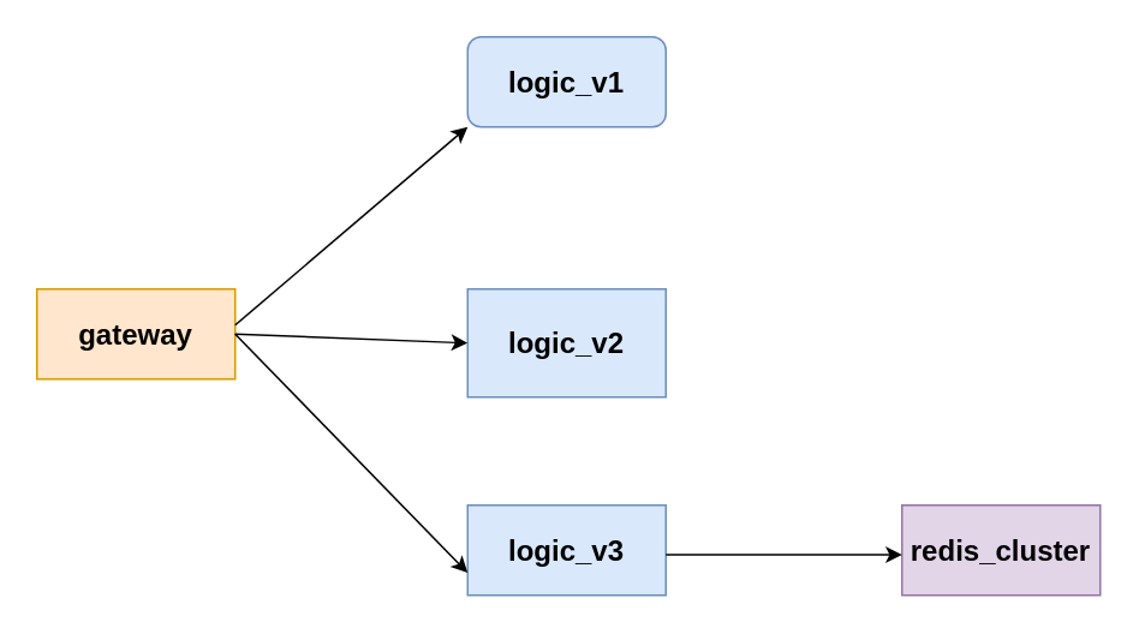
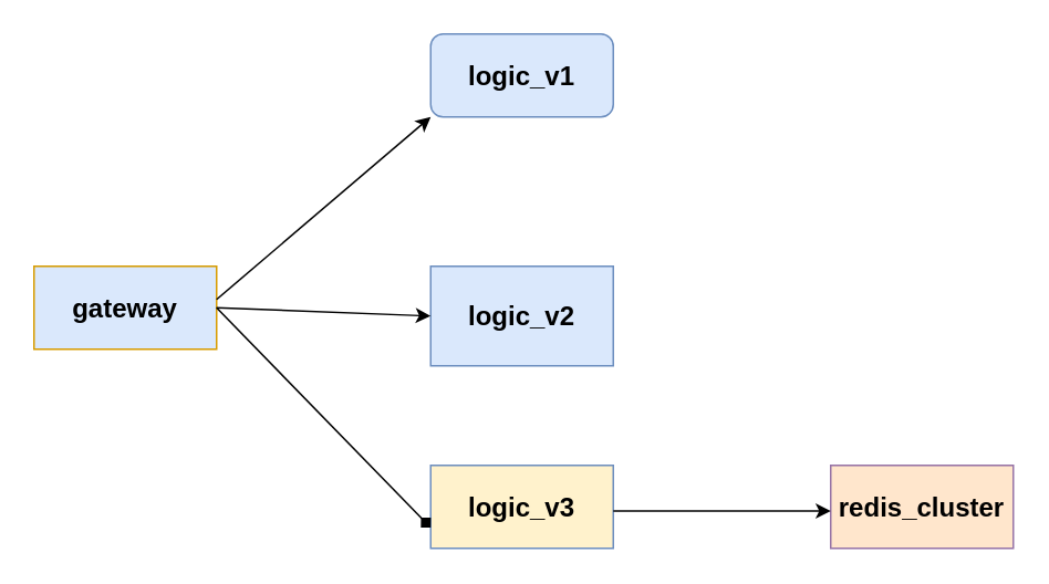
  <mxCell id="0" />
  <mxCell id="1" parent="0" />
- <mxCell id="2" value="gateway" style="rounded=0;whiteSpace=wrap;html=1;fontStyle=1;fontSize=16;fillColor=#ffe6cc;strokeColor=#d79b00;" parent="1" vertex="1"><mxGeometry x="20" y="160" width="110" height="50" as="geometry" /></mxCell>
+ <mxCell id="2" value="gateway" style="rounded=0;whiteSpace=wrap;html=1;fontStyle=1;fontSize=16;fillColor=#dae8fc;strokeColor=#d79b00;" parent="1" vertex="1"><mxGeometry x="20" y="160" width="110" height="50" as="geometry" /></mxCell>
  <mxCell id="3" value="logic_v1" style="whiteSpace=wrap;html=1;fontStyle=1;fontSize=16;fillColor=#dae8fc;strokeColor=#6c8ebf;rounded=1;" parent="1" vertex="1"><mxGeometry x="259" y="20" width="110" height="50" as="geometry" /></mxCell>
  <mxCell id="4" value="logic_v2" style="rounded=0;whiteSpace=wrap;html=1;fontStyle=1;fontSize=16;fillColor=#dae8fc;strokeColor=#6c8ebf;" parent="1" vertex="1"><mxGeometry x="259" y="160" width="110" height="60" as="geometry" /></mxCell>
- <mxCell id="5" value="logic_v3" style="rounded=0;whiteSpace=wrap;html=1;fontStyle=1;fontSize=16;fillColor=#dae8fc;strokeColor=#6c8ebf;" parent="1" vertex="1"><mxGeometry x="259" y="280" width="110" height="50" as="geometry" /></mxCell>
- <mxCell id="6" value="redis_cluster" style="rounded=0;whiteSpace=wrap;html=1;fontStyle=1;fontSize=16;fillColor=#e1d5e7;strokeColor=#9673a6;" parent="1" vertex="1"><mxGeometry x="500" y="280" width="110" height="50" as="geometry" /></mxCell>
+ <mxCell id="5" value="logic_v3" style="rounded=0;whiteSpace=wrap;html=1;fontStyle=1;fontSize=16;fillColor=#fff2cc;strokeColor=#6c8ebf;" parent="1" vertex="1"><mxGeometry x="259" y="280" width="110" height="50" as="geometry" /></mxCell>
+ <mxCell id="6" value="redis_cluster" style="rounded=0;whiteSpace=wrap;html=1;fontStyle=1;fontSize=16;fillColor=#ffe6cc;strokeColor=#9673a6;" parent="1" vertex="1"><mxGeometry x="500" y="280" width="110" height="50" as="geometry" /></mxCell>
  <mxCell id="7" value="" style="endArrow=classic;html=1;fontSize=16;entryX=0;entryY=1;entryDx=0;entryDy=0;" parent="1" target="3" edge="1"><mxGeometry width="50" height="50" relative="1" as="geometry"><mxPoint x="130" y="180" as="sourcePoint" /><mxPoint x="180" y="130" as="targetPoint" /></mxGeometry></mxCell>
  <mxCell id="8" value="" style="endArrow=classic;html=1;fontSize=16;entryX=0;entryY=0.5;entryDx=0;entryDy=0;" parent="1" target="4" edge="1"><mxGeometry width="50" height="50" relative="1" as="geometry"><mxPoint x="130" y="185" as="sourcePoint" /><mxPoint x="269" y="80" as="targetPoint" /></mxGeometry></mxCell>
- <mxCell id="9" value="" style="endArrow=classic;html=1;fontSize=16;entryX=0;entryY=0.75;entryDx=0;entryDy=0;exitX=1;exitY=0.5;exitDx=0;exitDy=0;" parent="1" source="2" target="5" edge="1"><mxGeometry width="50" height="50" relative="1" as="geometry"><mxPoint x="150" y="200" as="sourcePoint" /><mxPoint x="269" y="195" as="targetPoint" /></mxGeometry></mxCell>
+ <mxCell id="9" value="" style="endArrow=diamond;html=1;fontSize=16;entryX=0;entryY=0.75;entryDx=0;entryDy=0;exitX=1;exitY=0.5;exitDx=0;exitDy=0;" parent="1" source="2" target="5" edge="1"><mxGeometry width="50" height="50" relative="1" as="geometry"><mxPoint x="150" y="200" as="sourcePoint" /><mxPoint x="269" y="195" as="targetPoint" /></mxGeometry></mxCell>
  <mxCell id="10" value="" style="endArrow=classic;html=1;fontSize=16;entryX=0;entryY=0.55;entryDx=0;entryDy=0;entryPerimeter=0;" parent="1" target="6" edge="1"><mxGeometry width="50" height="50" relative="1" as="geometry"><mxPoint x="369" y="307.5" as="sourcePoint" /><mxPoint x="488" y="302.5" as="targetPoint" /></mxGeometry></mxCell>
